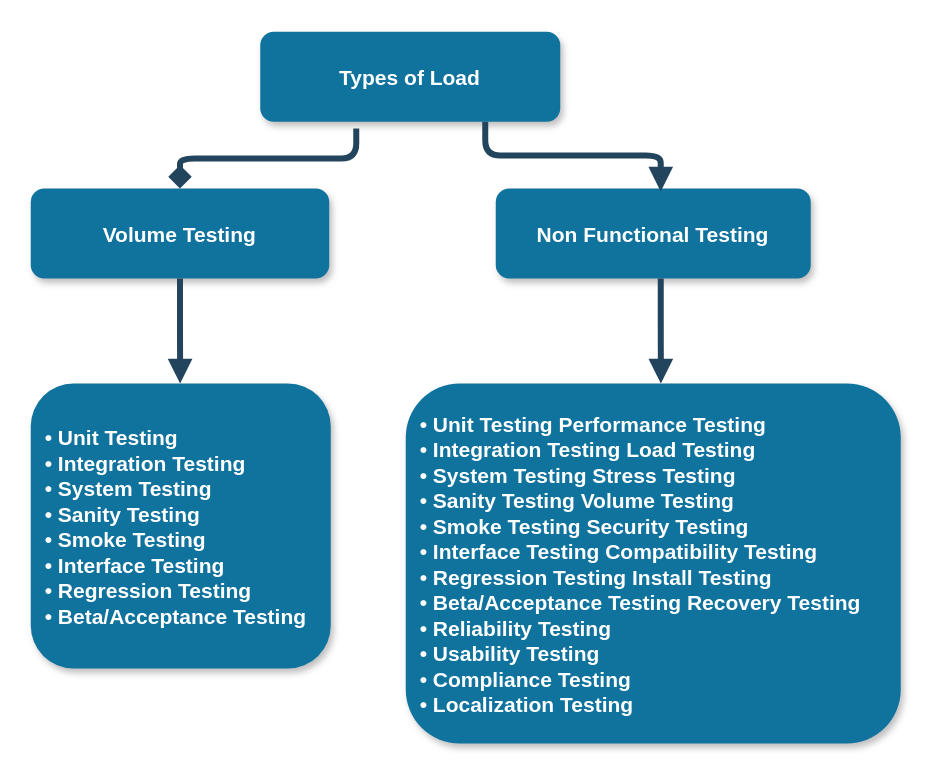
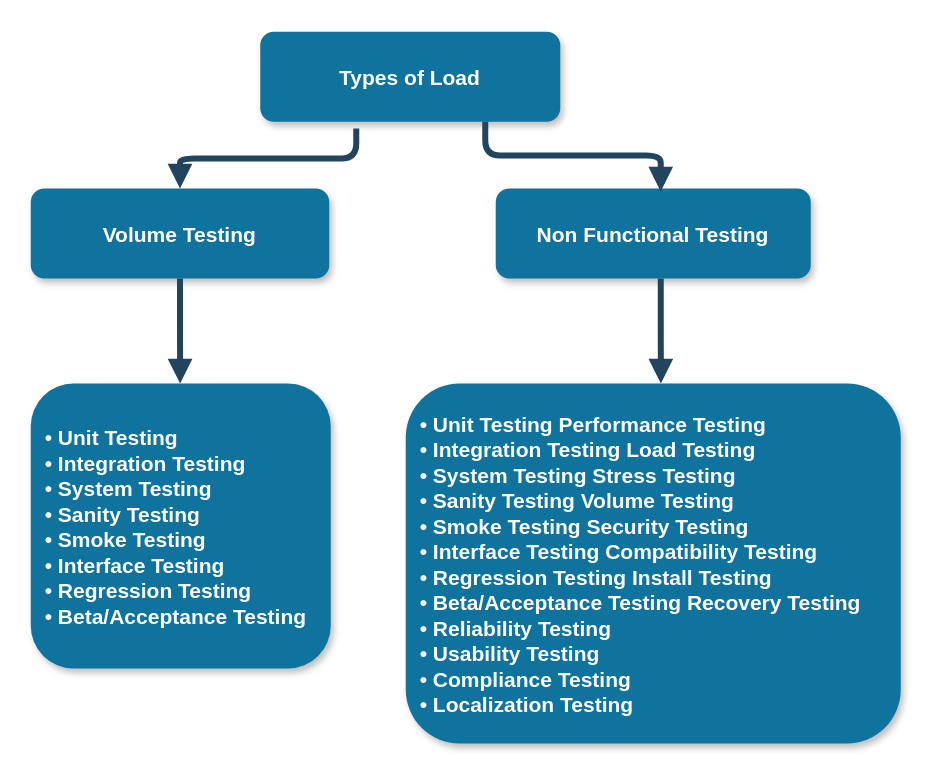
  <mxCell id="0" />
  <mxCell id="1" parent="0" />
  <mxCell id="2" value="Types of Load" style="rounded=1;fillColor=#10739E;strokeColor=none;shadow=1;gradientColor=none;fontStyle=1;fontColor=#FFFFFF;fontSize=14;" parent="1" vertex="1"><mxGeometry x="173" y="20.5" width="200" height="60" as="geometry" /></mxCell>
  <mxCell id="3" value="Volume Testing" style="rounded=1;fillColor=#10739E;strokeColor=none;shadow=1;gradientColor=none;fontStyle=1;fontColor=#FFFFFF;fontSize=14;align=center;" parent="1" vertex="1"><mxGeometry x="20" y="125" width="199" height="60" as="geometry" /></mxCell>
  <mxCell id="4" value="  • Unit Testing&#10;  • Integration Testing&#10;  • System Testing&#10;  • Sanity Testing&#10;  • Smoke Testing&#10;  • Interface Testing&#10;  • Regression Testing&#10;  • Beta/Acceptance Testing" style="rounded=1;fillColor=#10739E;strokeColor=none;shadow=1;gradientColor=none;fontStyle=1;fontColor=#FFFFFF;fontSize=14;align=left;" parent="1" vertex="1"><mxGeometry x="20" y="255" width="200" height="190" as="geometry" /></mxCell>
  <mxCell id="5" value="Non Functional Testing" style="rounded=1;fillColor=#10739E;strokeColor=none;shadow=1;gradientColor=none;fontStyle=1;fontColor=#FFFFFF;fontSize=14;" parent="1" vertex="1"><mxGeometry x="330" y="125" width="210" height="60" as="geometry" /></mxCell>
- <mxCell id="6" value="" style="edgeStyle=elbowEdgeStyle;elbow=vertical;strokeWidth=4;endArrow=diamond;endFill=1;fontStyle=1;strokeColor=#23445D;exitX=0.32;exitY=1.075;exitDx=0;exitDy=0;exitPerimeter=0;" parent="1" source="2" target="3" edge="1"><mxGeometry x="22" y="165.5" width="100" height="100" as="geometry"><mxPoint x="-518" y="80.5" as="sourcePoint" /><mxPoint x="-418" y="-19.5" as="targetPoint" /></mxGeometry></mxCell>
+ <mxCell id="6" value="" style="edgeStyle=elbowEdgeStyle;elbow=vertical;strokeWidth=4;endArrow=block;endFill=1;fontStyle=1;strokeColor=#23445D;exitX=0.32;exitY=1.075;exitDx=0;exitDy=0;exitPerimeter=0;" parent="1" source="2" target="3" edge="1"><mxGeometry x="22" y="165.5" width="100" height="100" as="geometry"><mxPoint x="-518" y="80.5" as="sourcePoint" /><mxPoint x="-418" y="-19.5" as="targetPoint" /></mxGeometry></mxCell>
  <mxCell id="7" value="" style="edgeStyle=elbowEdgeStyle;elbow=vertical;strokeWidth=4;endArrow=block;endFill=1;fontStyle=1;strokeColor=#23445D;rounded=1;exitX=0.75;exitY=1;exitDx=0;exitDy=0;" edge="1" parent="1" source="2"><mxGeometry x="91" y="165.5" width="100" height="100" as="geometry"><mxPoint x="259" y="81.64" as="sourcePoint" /><mxPoint x="440" y="127" as="targetPoint" /><Array as="points"><mxPoint x="239" y="103" /></Array></mxGeometry></mxCell>
  <mxCell id="8" value="" style="edgeStyle=elbowEdgeStyle;elbow=vertical;strokeWidth=4;endArrow=block;endFill=1;fontStyle=1;strokeColor=#23445D;exitX=0.412;exitY=1.031;exitDx=0;exitDy=0;exitPerimeter=0;" edge="1" parent="1"><mxGeometry x="-79.9" y="268.14" width="100" height="100" as="geometry"><mxPoint x="119.5" y="185" as="sourcePoint" /><mxPoint x="119.6" y="255" as="targetPoint" /></mxGeometry></mxCell>
  <mxCell id="9" value="" style="edgeStyle=elbowEdgeStyle;elbow=vertical;strokeWidth=4;endArrow=block;endFill=1;fontStyle=1;strokeColor=#23445D;exitX=0.412;exitY=1.031;exitDx=0;exitDy=0;exitPerimeter=0;" edge="1" parent="1"><mxGeometry x="240.6" y="268.14" width="100" height="100" as="geometry"><mxPoint x="440" y="185" as="sourcePoint" /><mxPoint x="440.1" y="255" as="targetPoint" /></mxGeometry></mxCell>
  <mxCell id="10" value="  • Unit Testing Performance Testing&#10;  • Integration Testing Load Testing&#10;  • System Testing Stress Testing&#10;  • Sanity Testing Volume Testing&#10;  • Smoke Testing Security Testing&#10;  • Interface Testing Compatibility Testing&#10;  • Regression Testing Install Testing&#10;  • Beta/Acceptance Testing Recovery Testing&#10;  • Reliability Testing&#10;  • Usability Testing&#10;  • Compliance Testing&#10;  • Localization Testing" style="rounded=1;fillColor=#10739E;strokeColor=none;shadow=1;gradientColor=none;fontStyle=1;fontColor=#FFFFFF;fontSize=14;align=left;" vertex="1" parent="1"><mxGeometry x="270" y="255" width="330" height="240" as="geometry" /></mxCell>
